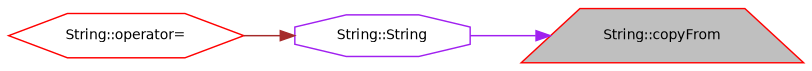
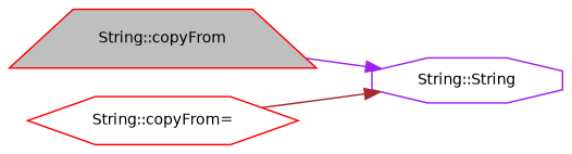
  digraph {
    rankdir=RL
    node [color=red fillcolor=white fontname=Helvetica fontsize=10 style=filled]
    edge [dir=back fontname=Helvetica fontsize=10 labelfontname=Helvetica labelfontsize=10 style=solid]
    n1 [fillcolor=grey75 fontcolor=black height=0.2 label="String::copyFrom" shape=trapezium width=0.4]
    n2 [color=purple height=0.2 label="String::String" shape=octagon width=0.4]
-   n3 [height=0.2 label="String::operator=" shape=hexagon width=0.4]
-   n1 -> n2 [color=purple]
+   n3 [height=0.2 label="String::copyFrom=" shape=hexagon width=0.4]
+   n2 -> n1 [color=purple]
    n2 -> n3 [color=brown]
  }
